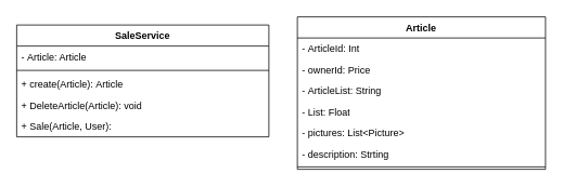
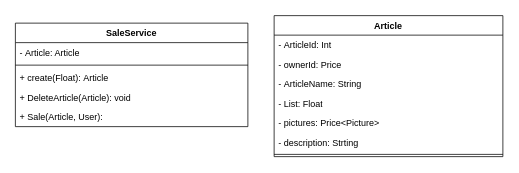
  <mxCell id="0" />
  <mxCell id="1" parent="0" />
  <mxCell id="2" value="Article" style="swimlane;fontStyle=1;align=center;verticalAlign=top;childLayout=stackLayout;horizontal=1;startSize=26;horizontalStack=0;resizeParent=1;resizeParentMax=0;resizeLast=0;collapsible=1;marginBottom=0;whiteSpace=wrap;html=1;" parent="1" vertex="1"><mxGeometry x="365" y="20" width="305" height="188" as="geometry" /></mxCell>
  <mxCell id="3" value="-&amp;nbsp;&lt;span style=&quot;text-align: center; text-wrap: nowrap;&quot;&gt;ArticleId&lt;/span&gt;: Int" style="text;strokeColor=none;fillColor=none;align=left;verticalAlign=top;spacingLeft=4;spacingRight=4;overflow=hidden;rotatable=0;points=[[0,0.5],[1,0.5]];portConstraint=eastwest;whiteSpace=wrap;html=1;" parent="2" vertex="1"><mxGeometry y="26" width="305" height="26" as="geometry" /></mxCell>
  <mxCell id="4" value="&lt;div style=&quot;text-align: center;&quot;&gt;&lt;span style=&quot;background-color: initial;&quot;&gt;- ownerId&lt;/span&gt;&lt;span style=&quot;background-color: initial;&quot;&gt;: Price&lt;/span&gt;&lt;/div&gt;" style="text;strokeColor=none;fillColor=none;align=left;verticalAlign=top;spacingLeft=4;spacingRight=4;overflow=hidden;rotatable=0;points=[[0,0.5],[1,0.5]];portConstraint=eastwest;whiteSpace=wrap;html=1;" parent="2" vertex="1"><mxGeometry y="52" width="305" height="26" as="geometry" /></mxCell>
- <mxCell id="5" value="-&amp;nbsp;&lt;span style=&quot;text-align: center; text-wrap: nowrap;&quot;&gt;Article&lt;/span&gt;List: String" style="text;strokeColor=none;fillColor=none;align=left;verticalAlign=top;spacingLeft=4;spacingRight=4;overflow=hidden;rotatable=0;points=[[0,0.5],[1,0.5]];portConstraint=eastwest;whiteSpace=wrap;html=1;" parent="2" vertex="1"><mxGeometry y="78" width="305" height="26" as="geometry" /></mxCell>
+ <mxCell id="5" value="-&amp;nbsp;&lt;span style=&quot;text-align: center; text-wrap: nowrap;&quot;&gt;Article&lt;/span&gt;Name: String" style="text;strokeColor=none;fillColor=none;align=left;verticalAlign=top;spacingLeft=4;spacingRight=4;overflow=hidden;rotatable=0;points=[[0,0.5],[1,0.5]];portConstraint=eastwest;whiteSpace=wrap;html=1;" parent="2" vertex="1"><mxGeometry y="78" width="305" height="26" as="geometry" /></mxCell>
  <mxCell id="6" value="- List: Float" style="text;strokeColor=none;fillColor=none;align=left;verticalAlign=top;spacingLeft=4;spacingRight=4;overflow=hidden;rotatable=0;points=[[0,0.5],[1,0.5]];portConstraint=eastwest;whiteSpace=wrap;html=1;" parent="2" vertex="1"><mxGeometry y="104" width="305" height="26" as="geometry" /></mxCell>
- <mxCell id="7" value="- pictures: List&amp;lt;Picture&amp;gt;" style="text;strokeColor=none;fillColor=none;align=left;verticalAlign=top;spacingLeft=4;spacingRight=4;overflow=hidden;rotatable=0;points=[[0,0.5],[1,0.5]];portConstraint=eastwest;whiteSpace=wrap;html=1;" parent="2" vertex="1"><mxGeometry y="130" width="305" height="26" as="geometry" /></mxCell>
+ <mxCell id="7" value="- pictures: Price&amp;lt;Picture&amp;gt;" style="text;strokeColor=none;fillColor=none;align=left;verticalAlign=top;spacingLeft=4;spacingRight=4;overflow=hidden;rotatable=0;points=[[0,0.5],[1,0.5]];portConstraint=eastwest;whiteSpace=wrap;html=1;" parent="2" vertex="1"><mxGeometry y="130" width="305" height="26" as="geometry" /></mxCell>
  <mxCell id="8" value="- description: Strting" style="text;strokeColor=none;fillColor=none;align=left;verticalAlign=top;spacingLeft=4;spacingRight=4;overflow=hidden;rotatable=0;points=[[0,0.5],[1,0.5]];portConstraint=eastwest;whiteSpace=wrap;html=1;" parent="2" vertex="1"><mxGeometry y="156" width="305" height="26" as="geometry" /></mxCell>
  <mxCell id="9" value="" style="line;strokeWidth=1;fillColor=none;align=left;verticalAlign=middle;spacingTop=-1;spacingLeft=3;spacingRight=3;rotatable=0;labelPosition=right;points=[];portConstraint=eastwest;strokeColor=inherit;" parent="2" vertex="1"><mxGeometry y="182" width="305" height="6" as="geometry" /></mxCell>
  <mxCell id="10" value="&lt;span style=&quot;white-space: nowrap;&quot;&gt;SaleService&lt;/span&gt;" style="swimlane;fontStyle=1;align=center;verticalAlign=top;childLayout=stackLayout;horizontal=1;startSize=26;horizontalStack=0;resizeParent=1;resizeParentMax=0;resizeLast=0;collapsible=1;marginBottom=0;whiteSpace=wrap;html=1;" parent="1" vertex="1"><mxGeometry y="30" width="310" height="138" as="geometry" x="20" /></mxCell>
  <mxCell id="11" value="&lt;div style=&quot;text-align: center;&quot;&gt;&lt;span style=&quot;background-color: initial; text-wrap: nowrap;&quot;&gt;-&amp;nbsp;&lt;/span&gt;&lt;span style=&quot;background-color: initial; text-align: center;&quot;&gt;Article&lt;/span&gt;&lt;span style=&quot;background-color: initial; text-wrap: nowrap;&quot;&gt;: Article&lt;/span&gt;&lt;/div&gt;" style="text;strokeColor=none;fillColor=none;align=left;verticalAlign=top;spacingLeft=4;spacingRight=4;overflow=hidden;rotatable=0;points=[[0,0.5],[1,0.5]];portConstraint=eastwest;whiteSpace=wrap;html=1;" parent="10" vertex="1"><mxGeometry y="26" width="310" height="26" as="geometry" /></mxCell>
  <mxCell id="12" value="" style="line;strokeWidth=1;fillColor=none;align=left;verticalAlign=middle;spacingTop=-1;spacingLeft=3;spacingRight=3;rotatable=0;labelPosition=right;points=[];portConstraint=eastwest;strokeColor=inherit;" parent="10" vertex="1"><mxGeometry y="52" width="310" height="8" as="geometry" /></mxCell>
- <mxCell id="13" value="&lt;span style=&quot;white-space: nowrap;&quot;&gt;+ create(&lt;/span&gt;&lt;span style=&quot;text-align: center;&quot;&gt;Article&lt;/span&gt;&lt;span style=&quot;white-space: nowrap;&quot;&gt;):&amp;nbsp;&lt;/span&gt;&lt;span style=&quot;text-align: center;&quot;&gt;Article&lt;/span&gt;" style="text;strokeColor=none;fillColor=none;align=left;verticalAlign=top;spacingLeft=4;spacingRight=4;overflow=hidden;rotatable=0;points=[[0,0.5],[1,0.5]];portConstraint=eastwest;whiteSpace=wrap;html=1;" parent="10" vertex="1"><mxGeometry y="60" width="310" height="26" as="geometry" /></mxCell>
+ <mxCell id="13" value="&lt;span style=&quot;white-space: nowrap;&quot;&gt;+ create(&lt;/span&gt;&lt;span style=&quot;text-align: center;&quot;&gt;Float&lt;/span&gt;&lt;span style=&quot;white-space: nowrap;&quot;&gt;):&amp;nbsp;&lt;/span&gt;&lt;span style=&quot;text-align: center;&quot;&gt;Article&lt;/span&gt;" style="text;strokeColor=none;fillColor=none;align=left;verticalAlign=top;spacingLeft=4;spacingRight=4;overflow=hidden;rotatable=0;points=[[0,0.5],[1,0.5]];portConstraint=eastwest;whiteSpace=wrap;html=1;" parent="10" vertex="1"><mxGeometry y="60" width="310" height="26" as="geometry" /></mxCell>
  <mxCell id="14" value="&lt;span style=&quot;white-space: nowrap;&quot;&gt;+ Delete&lt;/span&gt;&lt;span style=&quot;text-align: center;&quot;&gt;Article&lt;/span&gt;&lt;span style=&quot;white-space: nowrap;&quot;&gt;(&lt;/span&gt;&lt;span style=&quot;text-align: center;&quot;&gt;Article&lt;/span&gt;&lt;span style=&quot;caret-color: rgba(0, 0, 0, 0); color: rgba(0, 0, 0, 0); font-family: monospace; font-size: 0px; white-space: nowrap;&quot;&gt;%3CmxGraphModel%3E%3Croot%3E%3CmxCell%20id%3D%220%22%2F%3E%3CmxCell%20id%3D%221%22%20parent%3D%220%22%2F%3E%3CmxCell%20id%3D%222%22%20value%3D%22%26lt%3Bspan%20style%3D%26quot%3Bwhite-space%3A%20nowrap%3B%26quot%3B%26gt%3B%2B%20Logout(User)%3A%20User%26lt%3B%2Fspan%26gt%3B%22%20style%3D%22text%3BstrokeColor%3Dnone%3BfillColor%3Dnone%3Balign%3Dleft%3BverticalAlign%3Dtop%3BspacingLeft%3D4%3BspacingRight%3D4%3Boverflow%3Dhidden%3Brotatable%3D0%3Bpoints%3D%5B%5B0%2C0.5%5D%2C%5B1%2C0.5%5D%5D%3BportConstraint%3Deastwest%3BwhiteSpace%3Dwrap%3Bhtml%3D1%3B%22%20vertex%3D%221%22%20parent%3D%221%22%3E%3CmxGeometry%20x%3D%22130%22%20y%3D%22536%22%20width%3D%22160%22%20height%3D%2226%22%20as%3D%22geometry%22%2F%3E%3C%2FmxCell%3E%3C%2Froot%3E%3C%2FmxGraphModel&lt;/span&gt;&lt;span style=&quot;white-space: nowrap;&quot;&gt;): void&lt;/span&gt;" style="text;strokeColor=none;fillColor=none;align=left;verticalAlign=top;spacingLeft=4;spacingRight=4;overflow=hidden;rotatable=0;points=[[0,0.5],[1,0.5]];portConstraint=eastwest;whiteSpace=wrap;html=1;" parent="10" vertex="1"><mxGeometry y="86" width="310" height="26" as="geometry" /></mxCell>
  <mxCell id="15" value="+ Sale(Article, User):" style="text;strokeColor=none;fillColor=none;align=left;verticalAlign=top;spacingLeft=4;spacingRight=4;overflow=hidden;rotatable=0;points=[[0,0.5],[1,0.5]];portConstraint=eastwest;whiteSpace=wrap;html=1;" vertex="1" parent="10"><mxGeometry y="112" width="310" height="26" as="geometry" /></mxCell>
